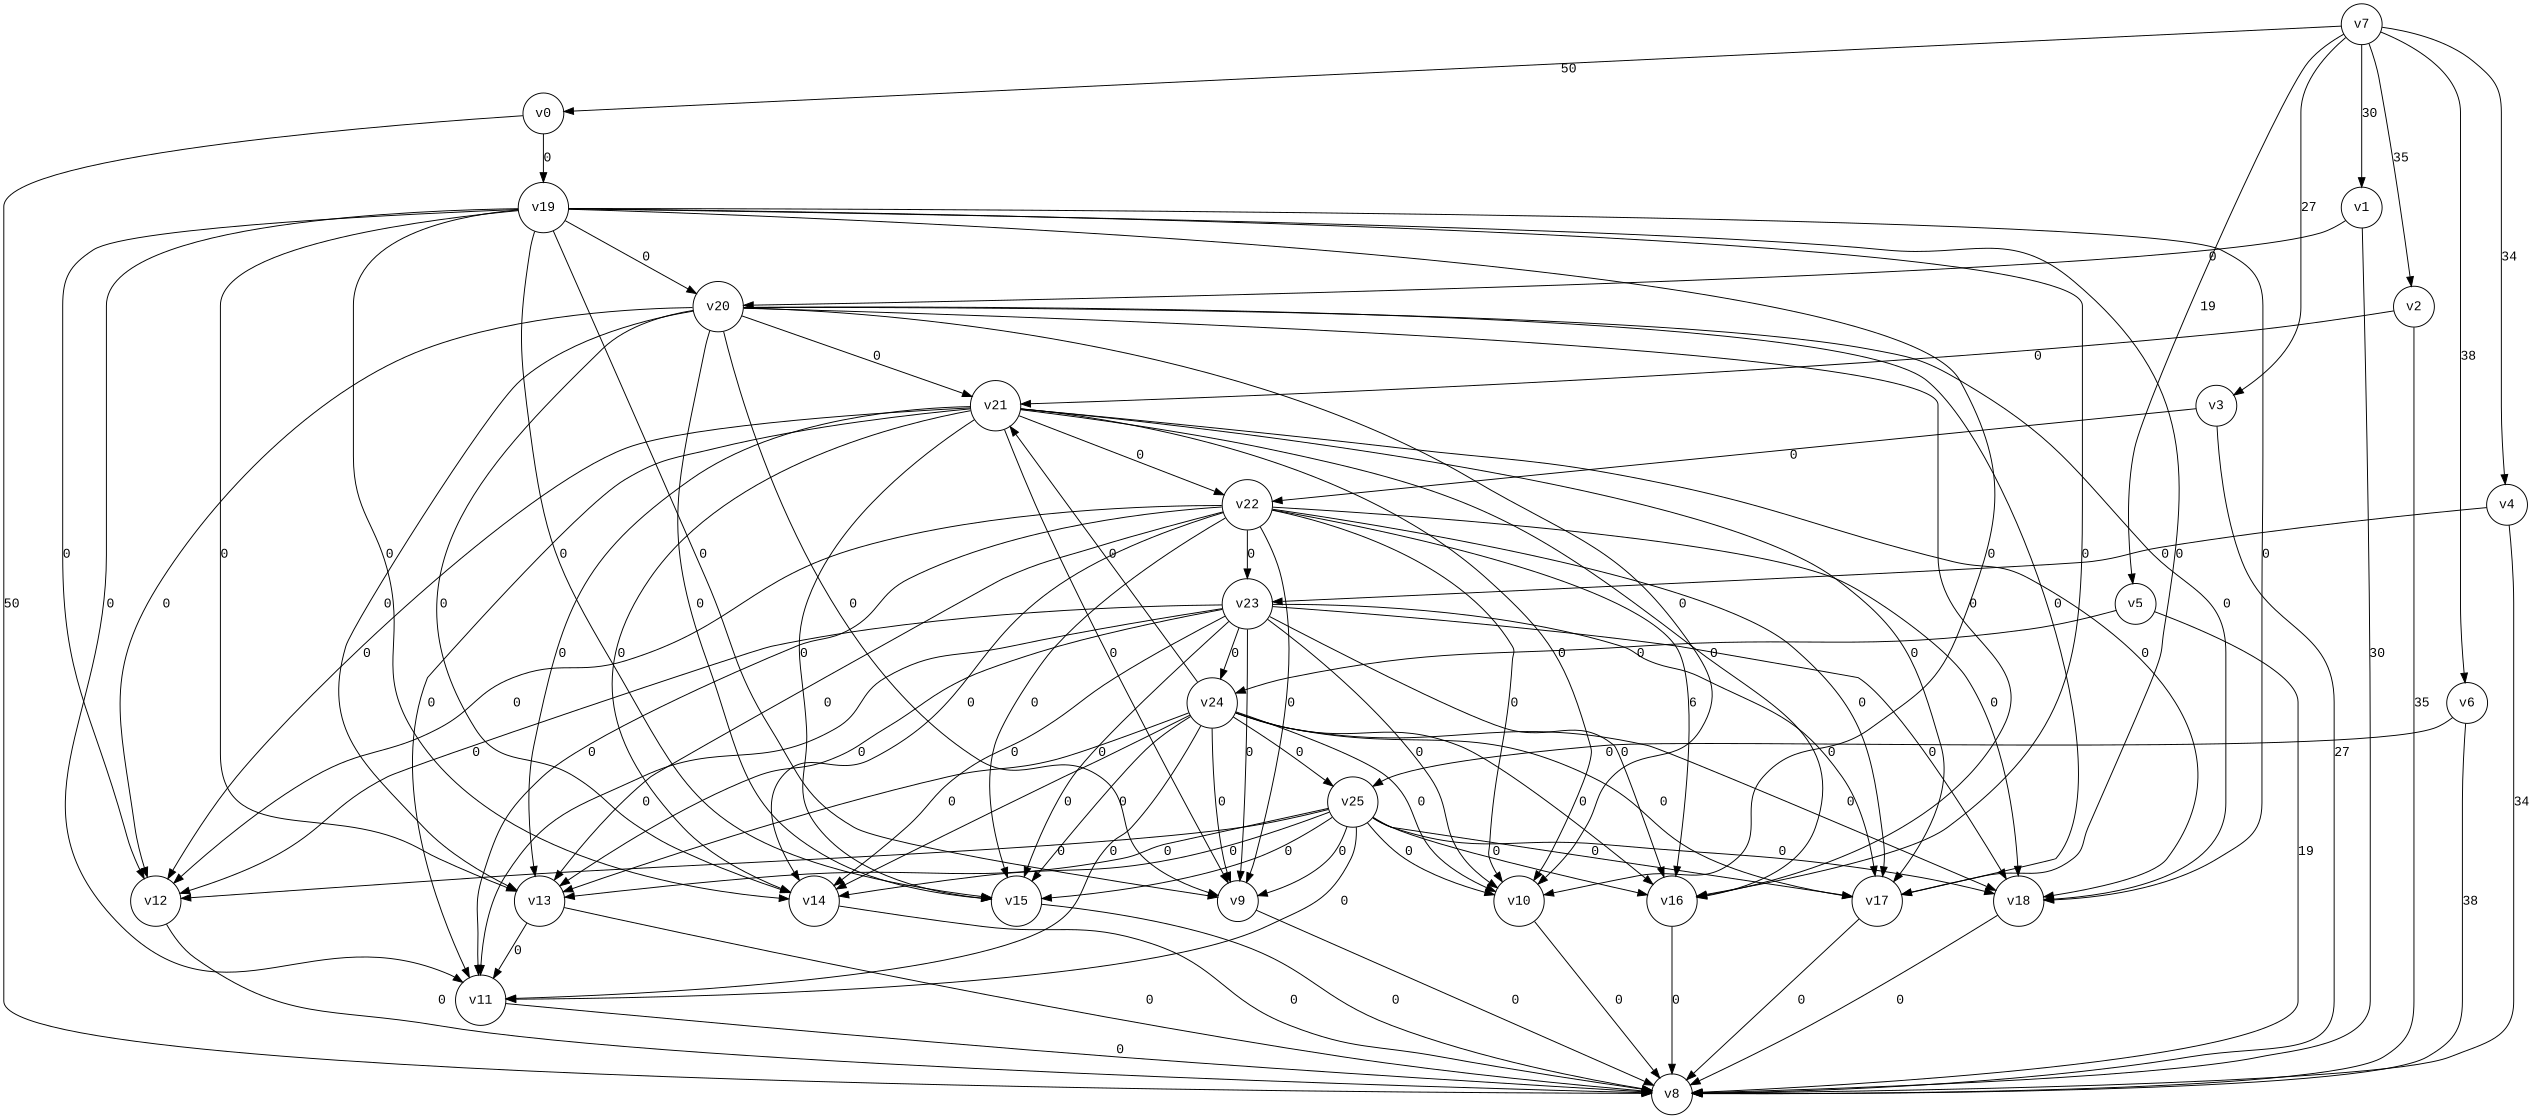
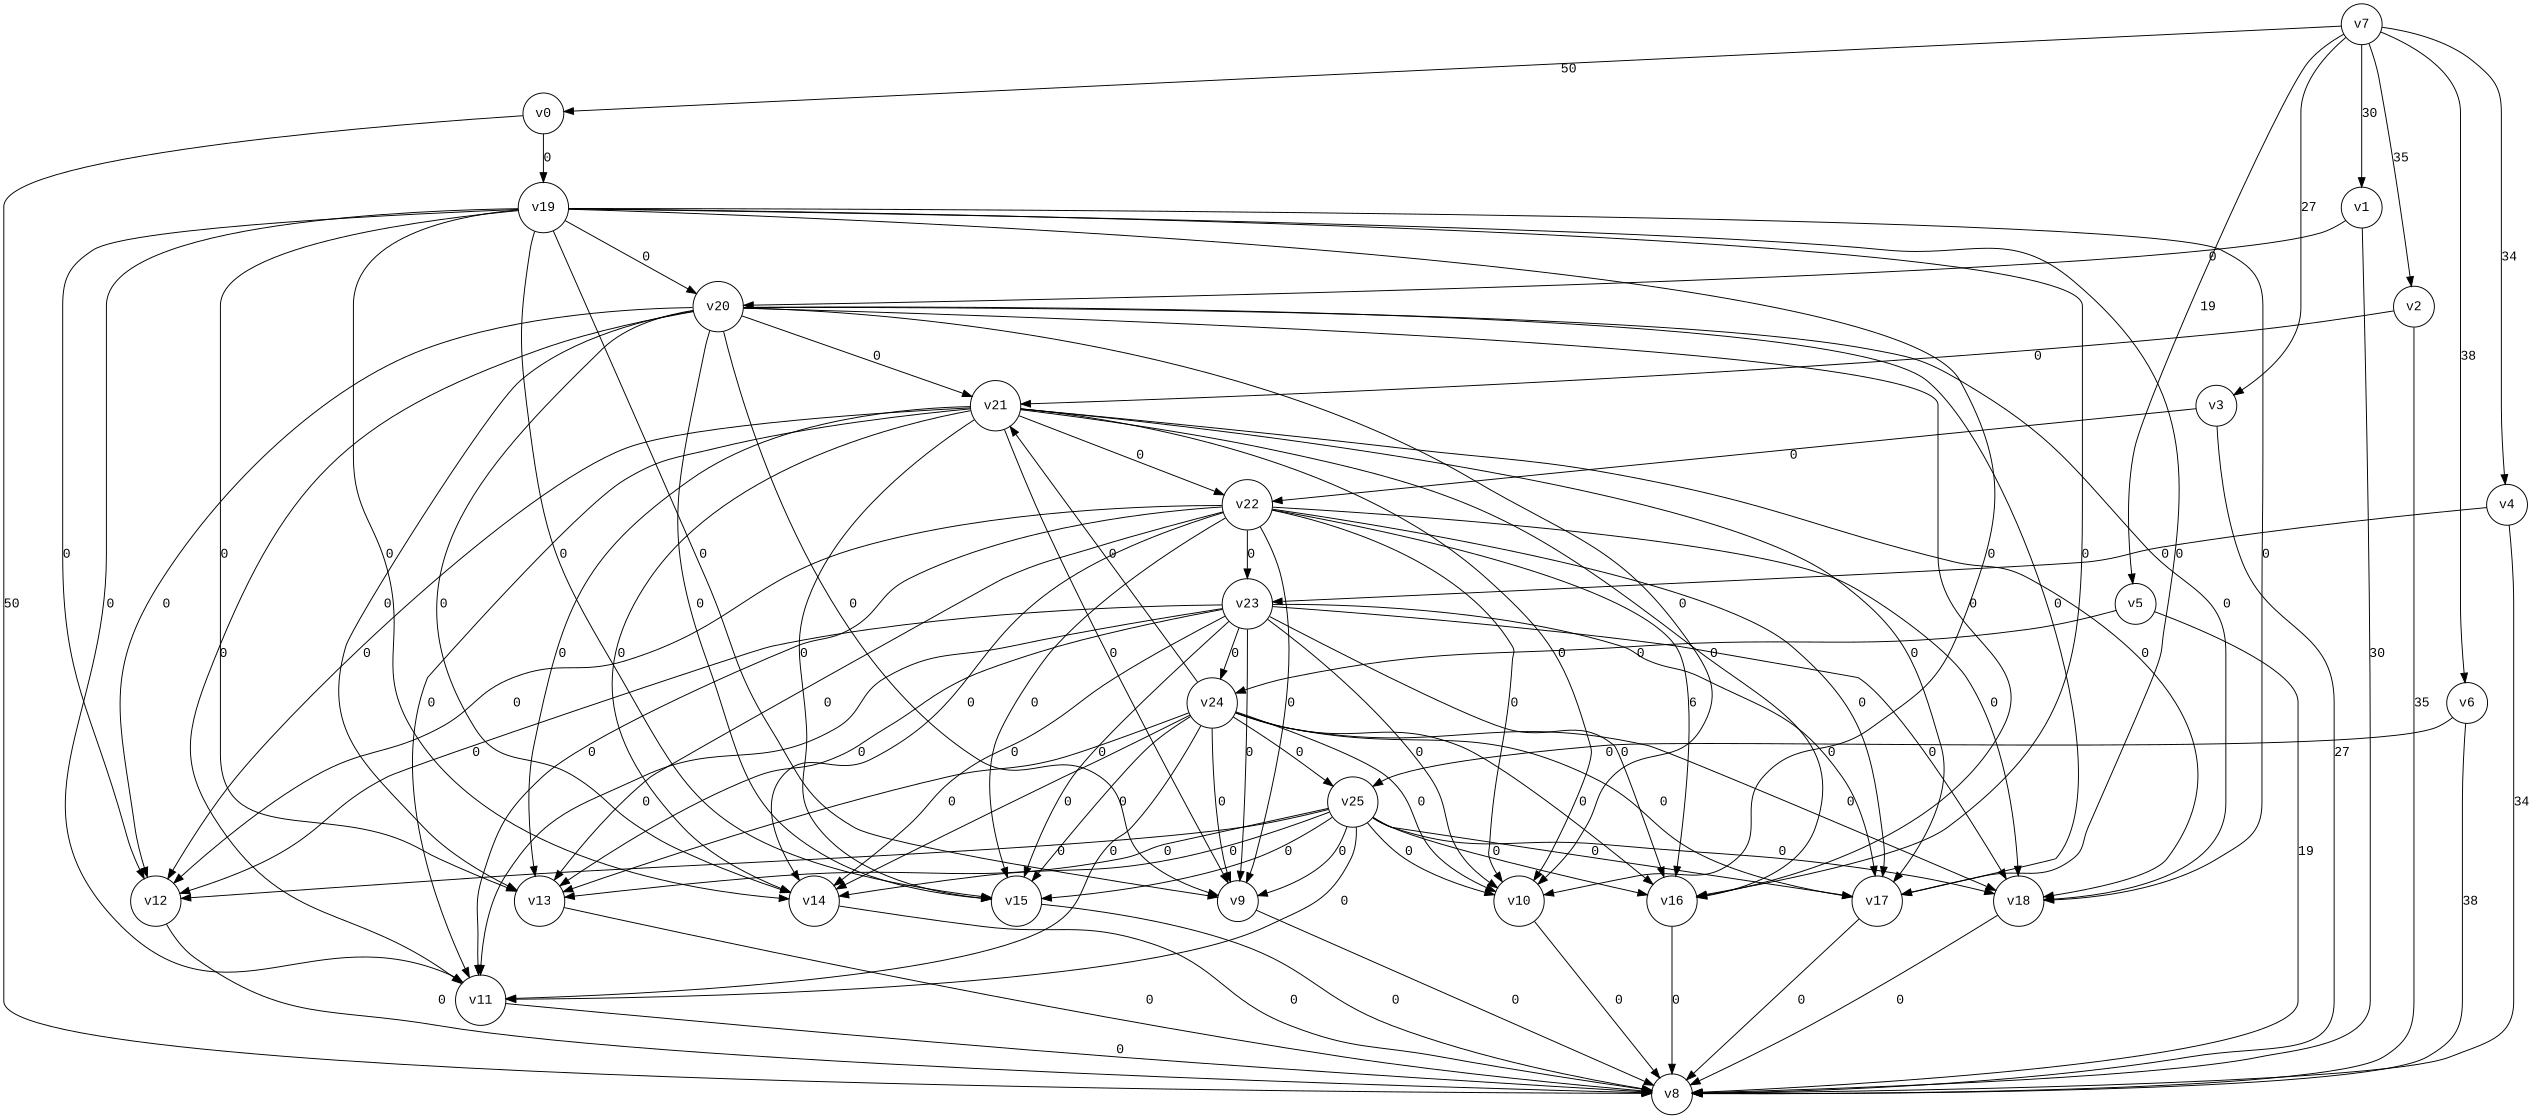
  digraph {
    fontname="Liberation Mono"
    node [fontname="Liberation Mono" shape=circle]
    edge [fontname="Liberation Mono"]
    n1 [label=v0]
    n2 [label=v8]
    n3 [label=v19]
    n4 [label=v20]
    n5 [label=v9]
    n6 [label=v10]
    n7 [label=v11]
    n8 [label=v12]
    n9 [label=v13]
    n10 [label=v14]
    n11 [label=v15]
    n12 [label=v16]
    n13 [label=v17]
    n14 [label=v18]
    n15 [label=v1]
    n16 [label=v21]
    n17 [label=v2]
    n18 [label=v22]
    n19 [label=v3]
    n20 [label=v23]
    n21 [label=v4]
    n22 [label=v24]
    n23 [label=v5]
    n24 [label=v25]
    n25 [label=v6]
    n26 [label=v7]
    n1 -> n2 [label=50]
    n1 -> n3 [label=0]
    n3 -> n4 [label=0]
    n3 -> n5 [label=0]
    n3 -> n6 [label=0]
    n3 -> n7 [label=0]
    n3 -> n8 [label=0]
    n3 -> n9 [label=0]
    n3 -> n10 [label=0]
    n3 -> n11 [label=0]
    n3 -> n12 [label=0]
    n3 -> n13 [label=0]
    n3 -> n14 [label=0]
    n4 -> n5 [label=0]
    n4 -> n6 [label=0]
-   n9 -> n7 [label=0]
+   n4 -> n7 [label=0]
    n4 -> n8 [label=0]
    n4 -> n9 [label=0]
    n4 -> n10 [label=0]
    n4 -> n11 [label=0]
    n4 -> n12 [label=0]
    n4 -> n13 [label=0]
    n4 -> n14 [label=0]
    n4 -> n16 [label=0]
    n5 -> n2 [label=0]
    n6 -> n2 [label=0]
    n7 -> n2 [label=0]
    n8 -> n2 [label=0]
    n9 -> n2 [label=0]
    n10 -> n2 [label=0]
    n11 -> n2 [label=0]
    n12 -> n2 [label=0]
    n13 -> n2 [label=0]
    n14 -> n2 [label=0]
    n15 -> n2 [label=30]
    n15 -> n4 [label=0]
    n16 -> n5 [label=0]
    n16 -> n6 [label=0]
    n16 -> n7 [label=0]
    n16 -> n8 [label=0]
    n16 -> n9 [label=0]
    n16 -> n10 [label=0]
    n16 -> n11 [label=0]
    n16 -> n12 [label=0]
    n16 -> n13 [label=0]
    n16 -> n14 [label=0]
    n16 -> n18 [label=0]
    n17 -> n2 [label=35]
    n17 -> n16 [label=0]
    n18 -> n5 [label=0]
    n18 -> n6 [label=0]
    n18 -> n7 [label=0]
    n18 -> n8 [label=0]
    n18 -> n9 [label=0]
    n18 -> n10 [label=0]
    n18 -> n11 [label=0]
    n18 -> n12 [label=6]
    n18 -> n13 [label=0]
    n18 -> n14 [label=0]
    n18 -> n20 [label=0]
    n19 -> n2 [label=27]
    n19 -> n18 [label=0]
    n20 -> n5 [label=0]
    n20 -> n6 [label=0]
    n20 -> n7 [label=0]
    n20 -> n8 [label=0]
    n20 -> n9 [label=0]
    n20 -> n10 [label=0]
    n20 -> n11 [label=0]
    n20 -> n12 [label=0]
    n20 -> n13 [label=0]
    n20 -> n14 [label=0]
    n20 -> n22 [label=0]
    n21 -> n2 [label=34]
    n21 -> n20 [label=0]
    n22 -> n5 [label=0]
    n22 -> n6 [label=0]
    n22 -> n7 [label=0]
    n22 -> n9 [label=0]
    n22 -> n10 [label=0]
    n22 -> n11 [label=0]
    n22 -> n12 [label=0]
    n22 -> n13 [label=0]
    n22 -> n14 [label=0]
    n22 -> n16 [label=0]
    n22 -> n24 [label=0]
    n23 -> n2 [label=19]
    n23 -> n22 [label=0]
    n24 -> n5 [label=0]
    n24 -> n6 [label=0]
    n24 -> n7 [label=0]
    n24 -> n8 [label=0]
    n24 -> n9 [label=0]
    n24 -> n10 [label=0]
    n24 -> n11 [label=0]
    n24 -> n12 [label=0]
    n24 -> n13 [label=0]
    n24 -> n14 [label=0]
    n25 -> n2 [label=38]
    n25 -> n24 [label=0]
    n26 -> n1 [label=50]
    n26 -> n15 [label=30]
    n26 -> n17 [label=35]
    n26 -> n19 [label=27]
    n26 -> n21 [label=34]
    n26 -> n23 [label=19]
    n26 -> n25 [label=38]
  }
